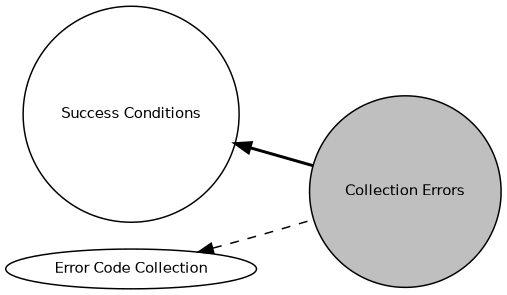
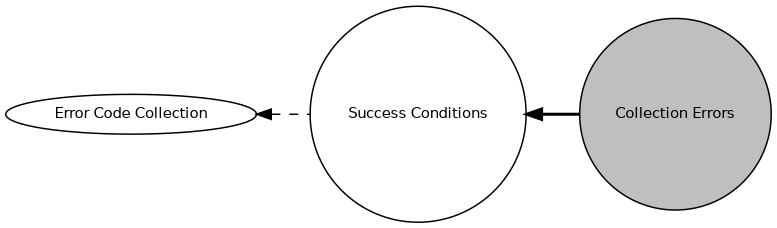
  digraph {
    rankdir=LR
    node [color=black fillcolor=white fontname=Helvetica fontsize=10 shape=circle style=filled]
    edge [dir=back fontname=Helvetica fontsize=10 labelfontname=Helvetica labelfontsize=10 shape=plaintext]
    n1 [height=0.2 label="Success Conditions" width=0.4]
    n2 [fillcolor=grey75 fontcolor=black height=0.2 label="Collection Errors" width=0.4]
    n3 [height=0.2 label="Error Code Collection" shape=ellipse width=0.4]
    n1 -> n2 [style=bold]
-   n3 -> n2 [style=dashed]
+   n3 -> n1 [style=dashed]
  }
